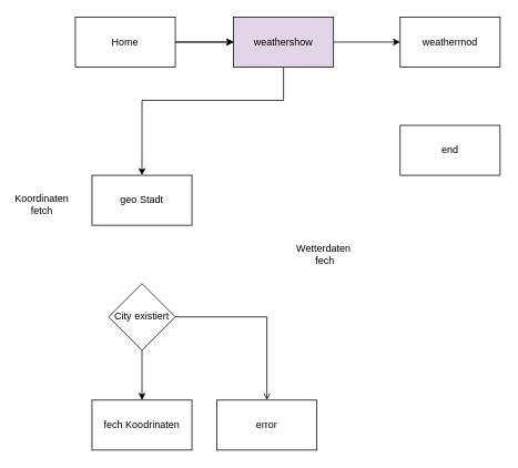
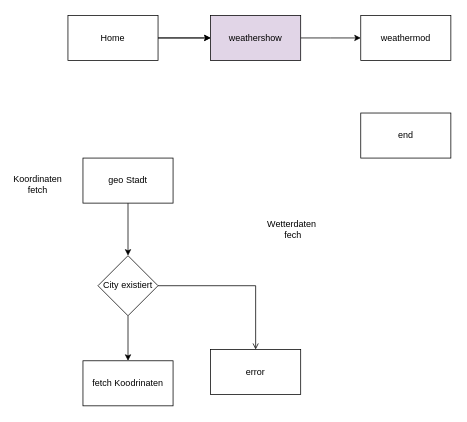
  <mxCell id="0" />
  <mxCell id="1" parent="0" />
  <mxCell id="2" style="edgeStyle=orthogonalEdgeStyle;rounded=0;orthogonalLoop=1;jettySize=auto;html=1;entryX=0;entryY=0.5;entryDx=0;entryDy=0;" edge="1" parent="1" source="4" target="7"><mxGeometry relative="1" as="geometry" /></mxCell>
  <mxCell id="3" value="" style="edgeStyle=orthogonalEdgeStyle;rounded=0;orthogonalLoop=1;jettySize=auto;html=1;" edge="1" parent="1" source="4" target="7"><mxGeometry relative="1" as="geometry" /></mxCell>
  <mxCell id="4" value="Home" style="rounded=0;whiteSpace=wrap;html=1;" vertex="1" parent="1"><mxGeometry x="90" y="20" width="120" height="60" as="geometry" /></mxCell>
  <mxCell id="5" style="edgeStyle=orthogonalEdgeStyle;rounded=0;orthogonalLoop=1;jettySize=auto;html=1;" edge="1" parent="1" source="7"><mxGeometry relative="1" as="geometry"><mxPoint x="480" y="50" as="targetPoint" /></mxGeometry></mxCell>
- <mxCell id="6" style="edgeStyle=orthogonalEdgeStyle;rounded=0;orthogonalLoop=1;jettySize=auto;html=1;" edge="1" parent="1" source="7" target="9"><mxGeometry relative="1" as="geometry"><Array as="points"><mxPoint x="340" y="120" /><mxPoint x="170" y="120" /></Array></mxGeometry></mxCell>
  <mxCell id="7" value="weathershow" style="whiteSpace=wrap;html=1;fillColor=#e1d5e7;" vertex="1" parent="1"><mxGeometry x="280" y="20" width="120" height="60" as="geometry" /></mxCell>
+ <mxCell id="8" value="" style="edgeStyle=orthogonalEdgeStyle;rounded=0;orthogonalLoop=1;jettySize=auto;html=1;" edge="1" parent="1" source="9" target="16"><mxGeometry relative="1" as="geometry" /></mxCell>
  <mxCell id="9" value="geo Stadt" style="rounded=0;whiteSpace=wrap;html=1;" vertex="1" parent="1"><mxGeometry x="110" y="210" width="120" height="60" as="geometry" /></mxCell>
  <mxCell id="10" value="Koordinaten fetch" style="text;html=1;strokeColor=none;fillColor=none;align=center;verticalAlign=middle;whiteSpace=wrap;rounded=0;" vertex="1" parent="1"><mxGeometry x="20" y="230" width="60" height="30" as="geometry" /></mxCell>
  <mxCell id="11" value="Wetterdaten&amp;nbsp;&lt;br&gt;fech" style="text;html=1;strokeColor=none;fillColor=none;align=center;verticalAlign=middle;whiteSpace=wrap;rounded=0;" vertex="1" parent="1"><mxGeometry x="360" y="290" width="60" height="30" as="geometry" /></mxCell>
  <mxCell id="12" value="weathermod" style="rounded=0;whiteSpace=wrap;html=1;" vertex="1" parent="1"><mxGeometry x="480" y="20" width="120" height="60" as="geometry" /></mxCell>
  <mxCell id="13" value="end" style="rounded=0;whiteSpace=wrap;html=1;" vertex="1" parent="1"><mxGeometry x="480" y="150" width="120" height="60" as="geometry" /></mxCell>
  <mxCell id="14" value="" style="edgeStyle=orthogonalEdgeStyle;rounded=0;orthogonalLoop=1;jettySize=auto;html=1;" edge="1" parent="1" source="16" target="17"><mxGeometry relative="1" as="geometry" /></mxCell>
  <mxCell id="15" value="" style="edgeStyle=orthogonalEdgeStyle;rounded=0;orthogonalLoop=1;jettySize=auto;html=1;endArrow=open;" edge="1" parent="1" source="16" target="18"><mxGeometry relative="1" as="geometry" /></mxCell>
  <mxCell id="16" value="City existiert" style="rhombus;whiteSpace=wrap;html=1;rounded=0;" vertex="1" parent="1"><mxGeometry x="130" y="340" width="80" height="80" as="geometry" /></mxCell>
- <mxCell id="17" value="fech Koodrinaten" style="whiteSpace=wrap;html=1;rounded=0;" vertex="1" parent="1"><mxGeometry x="110" y="480" width="120" height="60" as="geometry" /></mxCell>
- <mxCell id="18" value="error" style="whiteSpace=wrap;html=1;rounded=0;" vertex="1" parent="1"><mxGeometry x="260" y="480" width="120" height="60" as="geometry" /></mxCell>
+ <mxCell id="17" value="fetch Koodrinaten" style="whiteSpace=wrap;html=1;rounded=0;" vertex="1" parent="1"><mxGeometry x="110" y="480" width="120" height="60" as="geometry" /></mxCell>
+ <mxCell id="18" value="error" style="whiteSpace=wrap;html=1;rounded=0;" vertex="1" parent="1"><mxGeometry x="280" y="465" width="120" height="60" as="geometry" /></mxCell>
